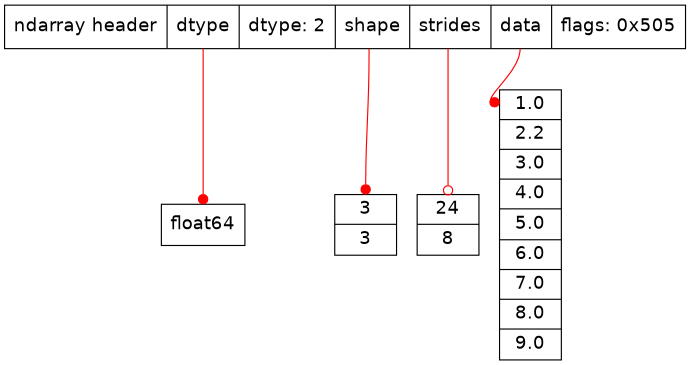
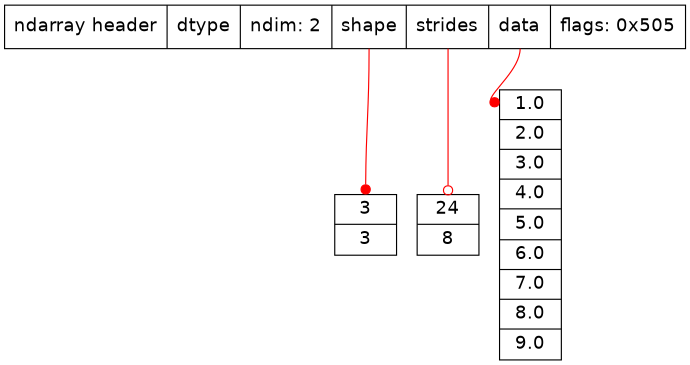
  digraph {
    fontname=helvetica
    rankdir=TB
    node [fontname=helvetica fontsize=16 shape=record]
    edge [arrowhead=dot color=red fontname=helvetica]
-   n1 [label="<f0> ndarray header | <dtype> dtype | dtype: 2 | <dimensions> shape | <strides> strides | <data> data | flags: 0x505"]
+   n1 [label="<f0> ndarray header | <dtype> dtype | ndim: 2 | <dimensions> shape | <strides> strides | <data> data | flags: 0x505"]
    n2 [label="{<f0> 3 | 3}"]
    n3 [label="{<f0> 24 | 8}"]
-   n4 [label="{<f0> 1.0 | 2.2 | 3.0  | 4.0 | 5.0 | 6.0 | 7.0 | 8.0 | 9.0}"]
-   n5 [label=float64 shape=box]
+   n4 [label="{<f0> 1.0 | 2.0 | 3.0  | 4.0 | 5.0 | 6.0 | 7.0 | 8.0 | 9.0}"]
    n1 -> n2 [headport=f0 tailport=dimensions]
    n1 -> n3 [arrowhead=odot tailport=strides]
    n1 -> n4 [headport=f0 tailport=data]
-   n1 -> n5 [tailport=dtype]
  }
